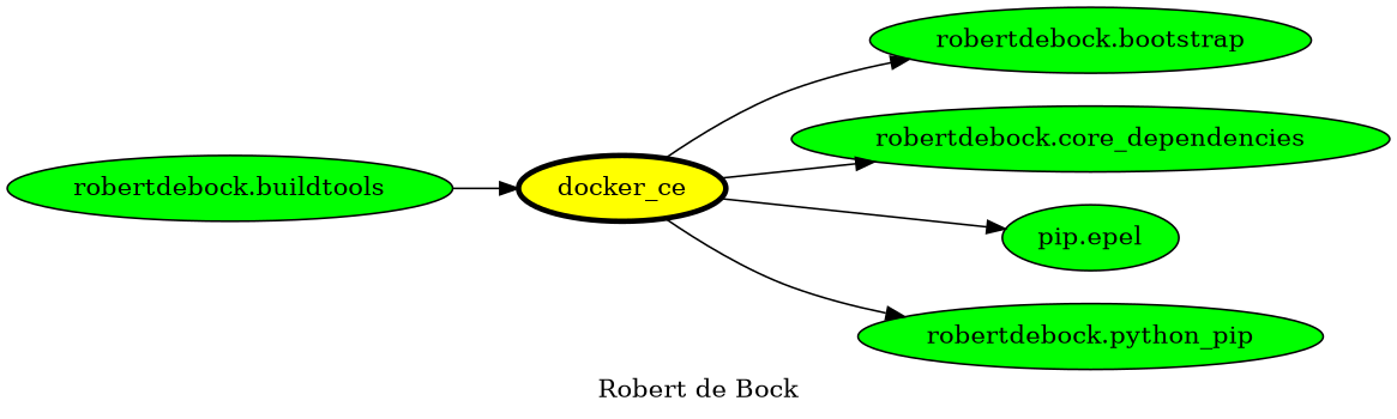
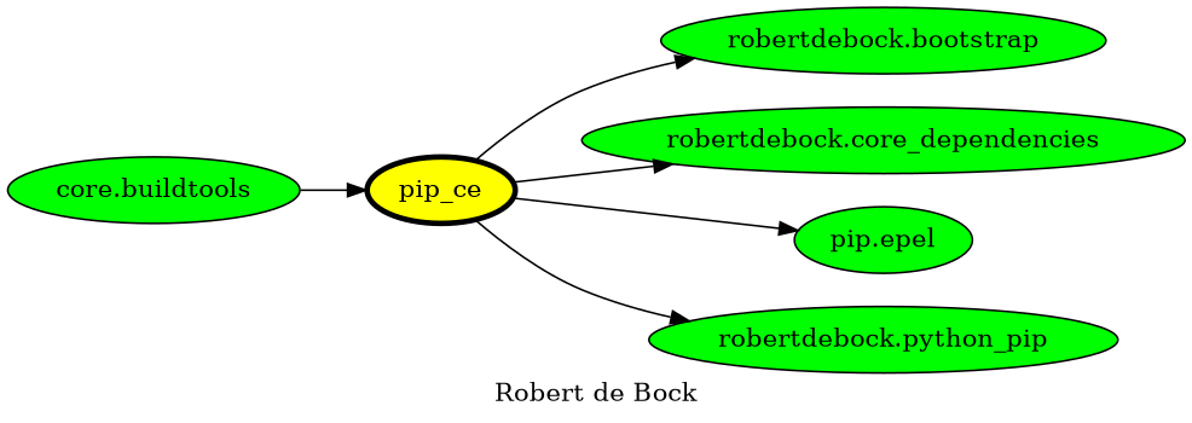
  digraph {
    label="Robert de Bock"
    rankdir=LR
    node [fillcolor=green style=filled]
-   docker_ce [fillcolor=yellow penwidth=3]
+   docker_ce [fillcolor=yellow penwidth=3 label=pip_ce]
    "robertdebock.bootstrap"
    "robertdebock.core_dependencies"
    n4 [label="pip.epel"]
    "robertdebock.python_pip"
-   "robertdebock.buildtools"
+   "robertdebock.buildtools" [label="core.buildtools"]
    docker_ce -> "robertdebock.bootstrap"
    docker_ce -> "robertdebock.core_dependencies"
    docker_ce -> n4
    docker_ce -> "robertdebock.python_pip"
    "robertdebock.buildtools" -> docker_ce
  }
